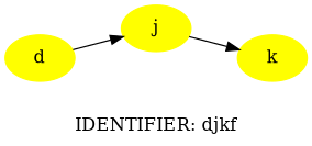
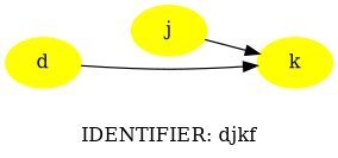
  digraph {
    label="IDENTIFIER: djkf"
    rankdir=LR
    node [color=yellow style=filled]
    n1 [label=d]
    n2 [label=j]
    n3 [label=k]
-   n1 -> n2
+   n1 -> n3
    n2 -> n3
  }
